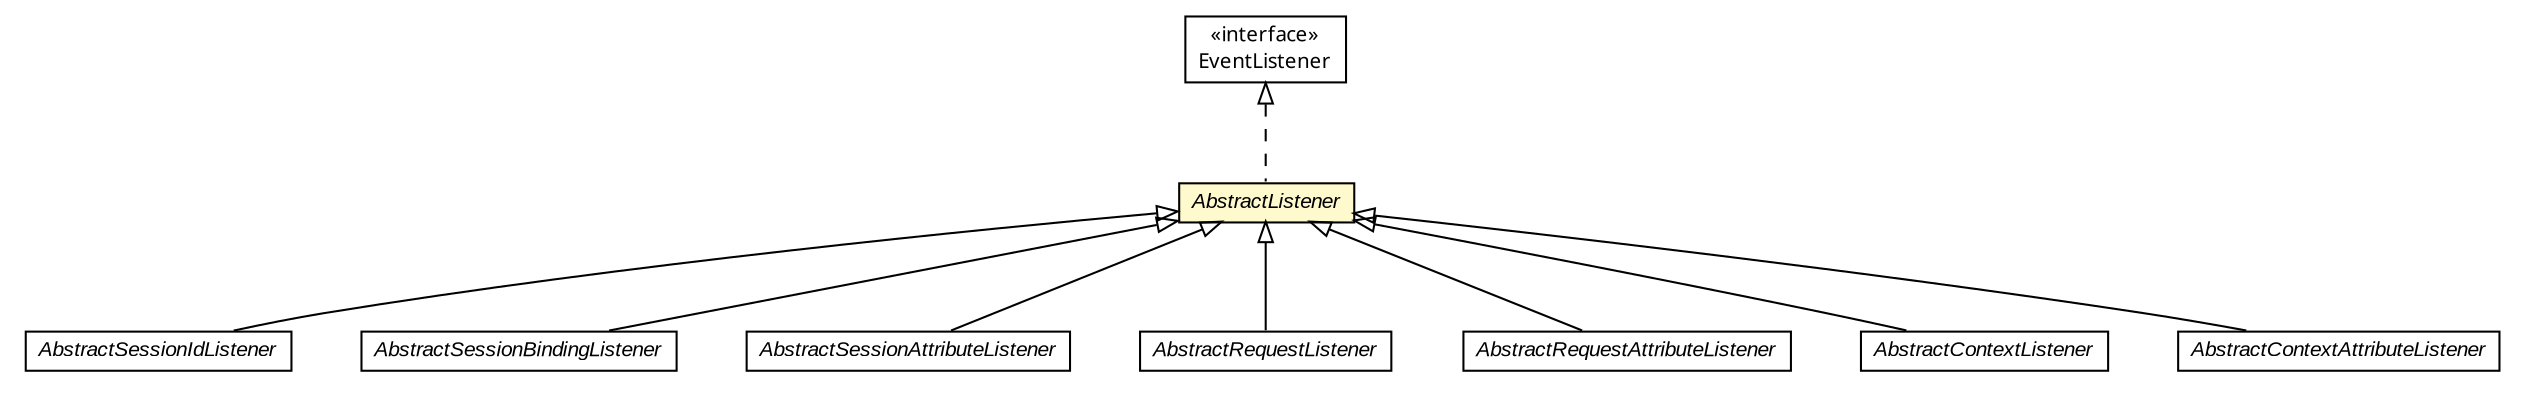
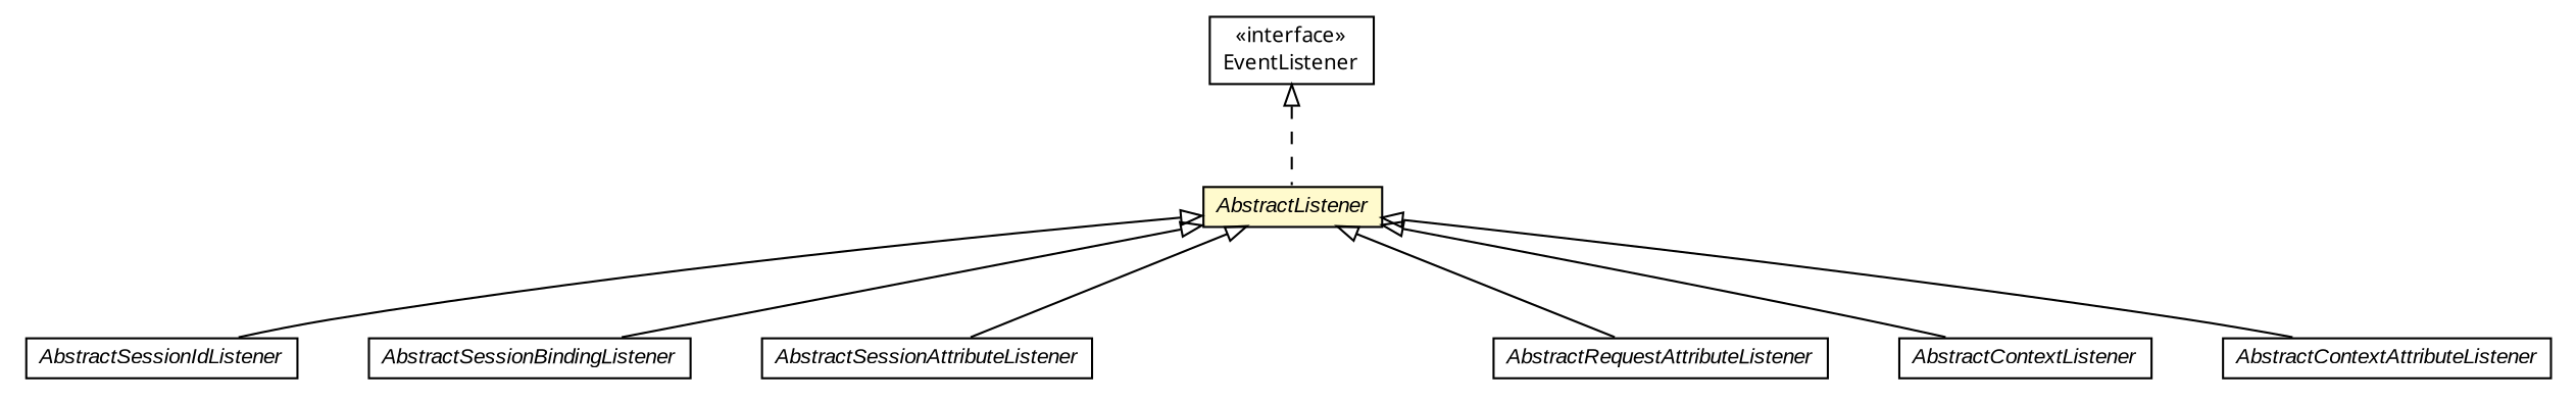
  digraph {
    fontname="Noto Sans"
    nodesep=0.25
    ranksep=0.5
    node [fontcolor=black fontname="Noto Sans" fontsize=10.0 shape=plaintext]
    edge [arrowtail=empty dir=back fontname="Noto Sans" fontsize=10 headport=p labelfontname=arial labelfontsize=10 tailport=p]
    n1 [label=<<table title="org.gservlet.AbstractSessionIdListener" border="0" cellborder="1" cellspacing="0" cellpadding="2" port="p" href="./AbstractSessionIdListener.html"> 		<tr><td><table border="0" cellspacing="0" cellpadding="1"> <tr><td align="center" balign="center"><font face="arial italic"> AbstractSessionIdListener </font></td></tr> 		</table></td></tr> 		</table>>]
    n2 [label=<<table title="org.gservlet.AbstractSessionBindingListener" border="0" cellborder="1" cellspacing="0" cellpadding="2" port="p" href="./AbstractSessionBindingListener.html"> 		<tr><td><table border="0" cellspacing="0" cellpadding="1"> <tr><td align="center" balign="center"><font face="arial italic"> AbstractSessionBindingListener </font></td></tr> 		</table></td></tr> 		</table>>]
    n3 [label=<<table title="org.gservlet.AbstractSessionAttributeListener" border="0" cellborder="1" cellspacing="0" cellpadding="2" port="p" href="./AbstractSessionAttributeListener.html"> 		<tr><td><table border="0" cellspacing="0" cellpadding="1"> <tr><td align="center" balign="center"><font face="arial italic"> AbstractSessionAttributeListener </font></td></tr> 		</table></td></tr> 		</table>>]
-   n4 [label=<<table title="org.gservlet.AbstractRequestListener" border="0" cellborder="1" cellspacing="0" cellpadding="2" port="p" href="./AbstractRequestListener.html"> 		<tr><td><table border="0" cellspacing="0" cellpadding="1"> <tr><td align="center" balign="center"><font face="arial italic"> AbstractRequestListener </font></td></tr> 		</table></td></tr> 		</table>>]
    n5 [label=<<table title="org.gservlet.AbstractRequestAttributeListener" border="0" cellborder="1" cellspacing="0" cellpadding="2" port="p" href="./AbstractRequestAttributeListener.html"> 		<tr><td><table border="0" cellspacing="0" cellpadding="1"> <tr><td align="center" balign="center"><font face="arial italic"> AbstractRequestAttributeListener </font></td></tr> 		</table></td></tr> 		</table>>]
    n6 [label=<<table title="org.gservlet.AbstractListener" border="0" cellborder="1" cellspacing="0" cellpadding="2" port="p" bgcolor="lemonChiffon" href="./AbstractListener.html"> 		<tr><td><table border="0" cellspacing="0" cellpadding="1"> <tr><td align="center" balign="center"><font face="arial italic"> AbstractListener </font></td></tr> 		</table></td></tr> 		</table>>]
    n7 [label=<<table title="org.gservlet.AbstractContextListener" border="0" cellborder="1" cellspacing="0" cellpadding="2" port="p" href="./AbstractContextListener.html"> 		<tr><td><table border="0" cellspacing="0" cellpadding="1"> <tr><td align="center" balign="center"><font face="arial italic"> AbstractContextListener </font></td></tr> 		</table></td></tr> 		</table>>]
    n8 [label=<<table title="org.gservlet.AbstractContextAttributeListener" border="0" cellborder="1" cellspacing="0" cellpadding="2" port="p" href="./AbstractContextAttributeListener.html"> 		<tr><td><table border="0" cellspacing="0" cellpadding="1"> <tr><td align="center" balign="center"><font face="arial italic"> AbstractContextAttributeListener </font></td></tr> 		</table></td></tr> 		</table>>]
    n9 [label=<<table title="java.util.EventListener" border="0" cellborder="1" cellspacing="0" cellpadding="2" port="p" href="https://docs.oracle.com/javase/7/docs/api/java/util/EventListener.html"> 		<tr><td><table border="0" cellspacing="0" cellpadding="1"> <tr><td align="center" balign="center"> &#171;interface&#187; </td></tr> <tr><td align="center" balign="center"> EventListener </td></tr> 		</table></td></tr> 		</table>>]
    n6 -> n1
    n6 -> n2
    n6 -> n3
-   n6 -> n4
    n6 -> n5
    n6 -> n7
    n6 -> n8
    n9 -> n6 [style=dashed]
  }
